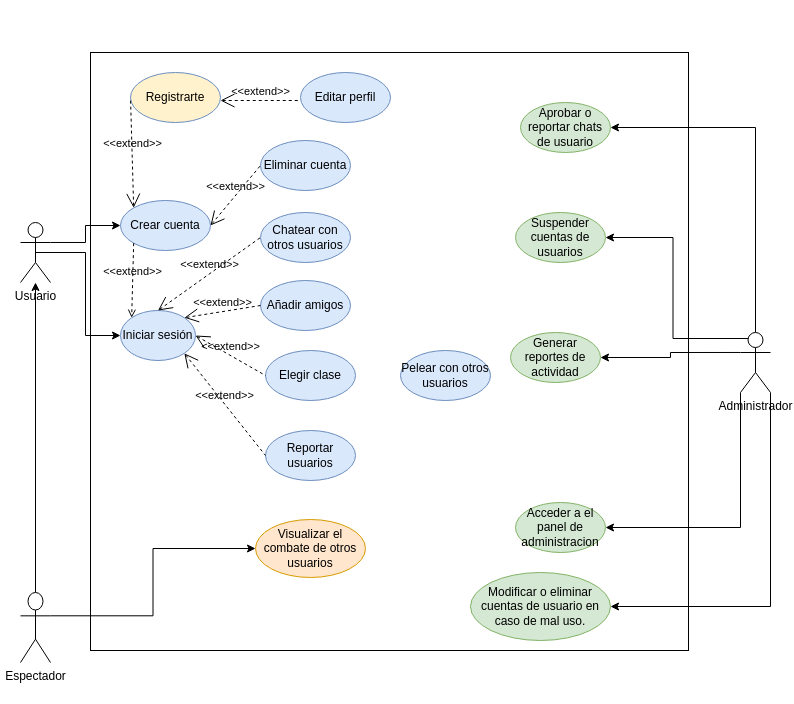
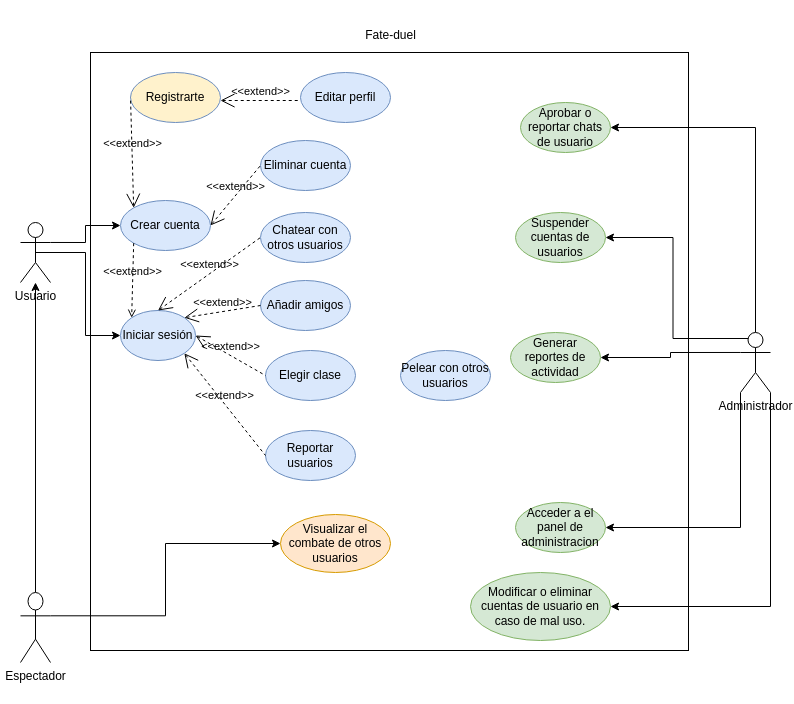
  <mxCell id="0" />
  <mxCell id="1" parent="0" />
  <mxCell id="2" value="" style="group;" parent="1" vertex="1" connectable="0"><mxGeometry x="20" y="20" width="750" height="662" as="geometry" /></mxCell>
  <mxCell id="3" value="" style="whiteSpace=wrap;html=1;aspect=fixed;" parent="2" vertex="1"><mxGeometry x="70" y="32" width="598" height="598" as="geometry" /></mxCell>
  <mxCell id="4" style="edgeStyle=orthogonalEdgeStyle;rounded=0;orthogonalLoop=1;jettySize=auto;html=1;exitX=1;exitY=0.333;exitDx=0;exitDy=0;exitPerimeter=0;entryX=0;entryY=0.5;entryDx=0;entryDy=0;" edge="1" parent="2" source="6" target="7"><mxGeometry relative="1" as="geometry" /></mxCell>
  <mxCell id="5" style="edgeStyle=orthogonalEdgeStyle;rounded=0;orthogonalLoop=1;jettySize=auto;html=1;exitX=0.5;exitY=0.5;exitDx=0;exitDy=0;exitPerimeter=0;entryX=0;entryY=0.5;entryDx=0;entryDy=0;" edge="1" parent="2" source="6" target="34"><mxGeometry relative="1" as="geometry" /></mxCell>
  <mxCell id="6" value="Usuario" style="shape=umlActor;verticalLabelPosition=bottom;verticalAlign=top;html=1;outlineConnect=0;" parent="2" vertex="1"><mxGeometry y="202" width="30" height="60" as="geometry" /></mxCell>
  <mxCell id="7" value="Crear cuenta" style="ellipse;whiteSpace=wrap;html=1;fillColor=#dae8fc;strokeColor=#6c8ebf;" parent="2" vertex="1"><mxGeometry x="100" y="180" width="90" height="50" as="geometry" /></mxCell>
  <mxCell id="8" value="Registrarte" style="ellipse;whiteSpace=wrap;html=1;fillColor=#fff2cc;strokeColor=#6c8ebf;" parent="2" vertex="1"><mxGeometry x="110" y="52" width="90" height="50" as="geometry" /></mxCell>
  <mxCell id="9" value="Editar perfil" style="ellipse;whiteSpace=wrap;html=1;fillColor=#dae8fc;strokeColor=#6c8ebf;" parent="2" vertex="1"><mxGeometry x="280" y="52" width="90" height="50" as="geometry" /></mxCell>
  <mxCell id="10" value="Añadir amigos" style="ellipse;whiteSpace=wrap;html=1;fillColor=#dae8fc;strokeColor=#6c8ebf;" parent="2" vertex="1"><mxGeometry x="240" y="260" width="90" height="50" as="geometry" /></mxCell>
  <mxCell id="11" value="Chatear con otros usuarios" style="ellipse;whiteSpace=wrap;html=1;fillColor=#dae8fc;strokeColor=#6c8ebf;" parent="2" vertex="1"><mxGeometry x="240" y="192" width="90" height="50" as="geometry" /></mxCell>
  <mxCell id="12" value="Elegir clase" style="ellipse;whiteSpace=wrap;html=1;fillColor=#dae8fc;strokeColor=#6c8ebf;" parent="2" vertex="1"><mxGeometry x="245" y="330" width="90" height="50" as="geometry" /></mxCell>
  <mxCell id="13" value="Pelear con otros usuarios" style="ellipse;whiteSpace=wrap;html=1;fillColor=#dae8fc;strokeColor=#6c8ebf;" parent="2" vertex="1"><mxGeometry x="380" y="330" width="90" height="50" as="geometry" /></mxCell>
  <mxCell id="14" value="Eliminar cuenta" style="ellipse;whiteSpace=wrap;html=1;fillColor=#dae8fc;strokeColor=#6c8ebf;" parent="2" vertex="1"><mxGeometry x="240" y="120" width="90" height="50" as="geometry" /></mxCell>
  <mxCell id="15" value="Reportar usuarios" style="ellipse;whiteSpace=wrap;html=1;fillColor=#dae8fc;strokeColor=#6c8ebf;" parent="2" vertex="1"><mxGeometry x="245" y="410" width="90" height="50" as="geometry" /></mxCell>
  <mxCell id="16" value="&amp;lt;&amp;lt;extend&amp;gt;&amp;gt;" style="edgeStyle=none;html=1;startArrow=open;endArrow=none;startSize=12;verticalAlign=bottom;dashed=1;labelBackgroundColor=none;rounded=0;entryX=0;entryY=0.5;entryDx=0;entryDy=0;exitX=0;exitY=0;exitDx=0;exitDy=0;" parent="2" source="7" target="8" edge="1"><mxGeometry width="160" relative="1" as="geometry"><mxPoint x="280" y="322" as="sourcePoint" /><mxPoint x="440" y="322" as="targetPoint" /></mxGeometry></mxCell>
  <mxCell id="17" value="&amp;lt;&amp;lt;extend&amp;gt;&amp;gt;" style="edgeStyle=none;html=1;startArrow=open;endArrow=none;startSize=12;verticalAlign=bottom;dashed=1;labelBackgroundColor=none;rounded=0;entryX=0;entryY=0.5;entryDx=0;entryDy=0;exitX=1;exitY=0.5;exitDx=0;exitDy=0;" parent="2" source="7" target="14" edge="1"><mxGeometry width="160" relative="1" as="geometry"><mxPoint x="190" y="160" as="sourcePoint" /><mxPoint x="440" y="322" as="targetPoint" /></mxGeometry></mxCell>
  <mxCell id="18" style="edgeStyle=orthogonalEdgeStyle;rounded=0;orthogonalLoop=1;jettySize=auto;html=1;exitX=0.5;exitY=0;exitDx=0;exitDy=0;exitPerimeter=0;" parent="2" source="20" target="6" edge="1"><mxGeometry relative="1" as="geometry" /></mxCell>
  <mxCell id="19" style="edgeStyle=orthogonalEdgeStyle;rounded=0;orthogonalLoop=1;jettySize=auto;html=1;exitX=1;exitY=0.333;exitDx=0;exitDy=0;exitPerimeter=0;entryX=0;entryY=0.5;entryDx=0;entryDy=0;" parent="2" source="20" target="21" edge="1"><mxGeometry relative="1" as="geometry" /></mxCell>
  <mxCell id="20" value="Espectador" style="shape=umlActor;verticalLabelPosition=bottom;verticalAlign=top;html=1;outlineConnect=0;" parent="2" vertex="1"><mxGeometry y="572" width="30" height="70" as="geometry" /></mxCell>
- <mxCell id="21" value="Visualizar el combate de otros usuarios" style="ellipse;whiteSpace=wrap;html=1;fillColor=#ffe6cc;strokeColor=#d79b00;" parent="2" vertex="1"><mxGeometry x="235" y="499" width="110" height="58" as="geometry" /></mxCell>
+ <mxCell id="21" value="Visualizar el combate de otros usuarios" style="ellipse;whiteSpace=wrap;html=1;fillColor=#ffe6cc;strokeColor=#d79b00;" parent="2" vertex="1"><mxGeometry x="260" y="494" width="110" height="58" as="geometry" /></mxCell>
  <mxCell id="22" style="edgeStyle=orthogonalEdgeStyle;rounded=0;orthogonalLoop=1;jettySize=auto;html=1;exitX=0;exitY=0.333;exitDx=0;exitDy=0;exitPerimeter=0;entryX=1;entryY=0.5;entryDx=0;entryDy=0;" edge="1" parent="2" source="27" target="30"><mxGeometry relative="1" as="geometry" /></mxCell>
  <mxCell id="23" style="edgeStyle=orthogonalEdgeStyle;rounded=0;orthogonalLoop=1;jettySize=auto;html=1;exitX=0.25;exitY=0.1;exitDx=0;exitDy=0;exitPerimeter=0;entryX=1;entryY=0.5;entryDx=0;entryDy=0;" edge="1" parent="2" source="27" target="29"><mxGeometry relative="1" as="geometry" /></mxCell>
  <mxCell id="24" style="edgeStyle=orthogonalEdgeStyle;rounded=0;orthogonalLoop=1;jettySize=auto;html=1;exitX=0.5;exitY=0;exitDx=0;exitDy=0;exitPerimeter=0;entryX=1;entryY=0.5;entryDx=0;entryDy=0;" edge="1" parent="2" source="27" target="28"><mxGeometry relative="1" as="geometry" /></mxCell>
  <mxCell id="25" style="edgeStyle=orthogonalEdgeStyle;rounded=0;orthogonalLoop=1;jettySize=auto;html=1;exitX=0;exitY=1;exitDx=0;exitDy=0;exitPerimeter=0;entryX=1;entryY=0.5;entryDx=0;entryDy=0;" edge="1" parent="2" source="27" target="31"><mxGeometry relative="1" as="geometry" /></mxCell>
  <mxCell id="26" style="edgeStyle=orthogonalEdgeStyle;rounded=0;orthogonalLoop=1;jettySize=auto;html=1;exitX=1;exitY=1;exitDx=0;exitDy=0;exitPerimeter=0;entryX=1;entryY=0.5;entryDx=0;entryDy=0;" edge="1" parent="2" source="27" target="32"><mxGeometry relative="1" as="geometry" /></mxCell>
  <mxCell id="27" value="Administrador" style="shape=umlActor;verticalLabelPosition=bottom;verticalAlign=top;html=1;outlineConnect=0;" parent="2" vertex="1"><mxGeometry x="720" y="312" width="30" height="60" as="geometry" /></mxCell>
  <mxCell id="28" value="Aprobar o reportar chats de usuario " style="ellipse;whiteSpace=wrap;html=1;fillColor=#d5e8d4;strokeColor=#82b366;" parent="2" vertex="1"><mxGeometry x="500" y="82" width="90" height="50" as="geometry" /></mxCell>
  <mxCell id="29" value="Suspender cuentas de usuarios" style="ellipse;whiteSpace=wrap;html=1;fillColor=#d5e8d4;strokeColor=#82b366;" parent="2" vertex="1"><mxGeometry x="495" y="192" width="90" height="50" as="geometry" /></mxCell>
  <mxCell id="30" value="Generar reportes de actividad" style="ellipse;whiteSpace=wrap;html=1;fillColor=#d5e8d4;strokeColor=#82b366;" parent="2" vertex="1"><mxGeometry x="490" y="312" width="90" height="50" as="geometry" /></mxCell>
  <mxCell id="31" value="Acceder a el panel de administracion" style="ellipse;whiteSpace=wrap;html=1;fillColor=#d5e8d4;strokeColor=#82b366;" parent="2" vertex="1"><mxGeometry x="495" y="482" width="90" height="50" as="geometry" /></mxCell>
  <mxCell id="32" value="Modificar o eliminar cuentas de usuario en caso de mal uso." style="ellipse;whiteSpace=wrap;html=1;fillColor=#d5e8d4;strokeColor=#82b366;" parent="2" vertex="1"><mxGeometry x="450" y="552" width="140" height="68" as="geometry" /></mxCell>
+ <mxCell id="33" value="Fate-duel" style="text;html=1;align=center;verticalAlign=middle;resizable=0;points=[];autosize=1;strokeColor=none;fillColor=none;" parent="2" vertex="1"><mxGeometry x="335" width="70" height="30" as="geometry" /></mxCell>
  <mxCell id="34" value="Iniciar sesión" style="ellipse;whiteSpace=wrap;html=1;fillColor=#dae8fc;strokeColor=#6c8ebf;" parent="2" vertex="1"><mxGeometry x="100" y="290" width="75" height="50" as="geometry" /></mxCell>
  <mxCell id="35" value="&amp;lt;&amp;lt;extend&amp;gt;&amp;gt;" style="edgeStyle=none;html=1;startArrow=open;endArrow=none;startSize=12;verticalAlign=bottom;dashed=1;labelBackgroundColor=none;rounded=0;exitX=1;exitY=0.5;exitDx=0;exitDy=0;entryX=0;entryY=0.5;entryDx=0;entryDy=0;" edge="1" parent="2" source="34" target="12"><mxGeometry width="160" relative="1" as="geometry"><mxPoint x="280" y="370" as="sourcePoint" /><mxPoint x="440" y="370" as="targetPoint" /></mxGeometry></mxCell>
  <mxCell id="36" value="&amp;lt;&amp;lt;extend&amp;gt;&amp;gt;" style="edgeStyle=none;html=1;startArrow=open;endArrow=none;startSize=12;verticalAlign=bottom;dashed=1;labelBackgroundColor=none;rounded=0;entryX=0;entryY=0.5;entryDx=0;entryDy=0;exitX=1;exitY=1;exitDx=0;exitDy=0;" edge="1" parent="2" source="34" target="15"><mxGeometry width="160" relative="1" as="geometry"><mxPoint x="228.18" y="460" as="sourcePoint" /><mxPoint x="160.0" y="357.678" as="targetPoint" /></mxGeometry></mxCell>
  <mxCell id="37" value="&amp;lt;&amp;lt;extend&amp;gt;&amp;gt;" style="edgeStyle=none;html=1;startArrow=open;endArrow=none;startSize=12;verticalAlign=bottom;dashed=1;labelBackgroundColor=none;rounded=0;entryX=0;entryY=0.5;entryDx=0;entryDy=0;exitX=1;exitY=0;exitDx=0;exitDy=0;" edge="1" parent="2" source="34" target="10"><mxGeometry width="160" relative="1" as="geometry"><mxPoint x="255" y="445" as="sourcePoint" /><mxPoint x="187" y="343" as="targetPoint" /></mxGeometry></mxCell>
  <mxCell id="38" value="&amp;lt;&amp;lt;extend&amp;gt;&amp;gt;" style="edgeStyle=none;html=1;startArrow=open;endArrow=none;startSize=12;verticalAlign=bottom;dashed=1;labelBackgroundColor=none;rounded=0;entryX=0;entryY=0.5;entryDx=0;entryDy=0;exitX=0.5;exitY=0;exitDx=0;exitDy=0;" edge="1" parent="2" source="34" target="11"><mxGeometry width="160" relative="1" as="geometry"><mxPoint x="280" y="370" as="sourcePoint" /><mxPoint x="440" y="370" as="targetPoint" /></mxGeometry></mxCell>
  <mxCell id="39" value="&amp;lt;&amp;lt;extend&amp;gt;&amp;gt;" style="edgeStyle=none;html=1;startArrow=open;endArrow=none;startSize=12;verticalAlign=bottom;dashed=1;labelBackgroundColor=none;rounded=0;" edge="1" parent="2"><mxGeometry width="160" relative="1" as="geometry"><mxPoint x="200" y="80" as="sourcePoint" /><mxPoint x="280" y="80" as="targetPoint" /></mxGeometry></mxCell>
  <mxCell id="40" value="&amp;lt;&amp;lt;extend&amp;gt;&amp;gt;" style="edgeStyle=none;html=1;endArrow=open;verticalAlign=bottom;dashed=1;labelBackgroundColor=none;rounded=0;exitX=0;exitY=1;exitDx=0;exitDy=0;entryX=0;entryY=0;entryDx=0;entryDy=0;" edge="1" parent="2" source="7" target="34"><mxGeometry width="160" relative="1" as="geometry"><mxPoint x="40" y="260" as="sourcePoint" /><mxPoint x="200" y="260" as="targetPoint" /></mxGeometry></mxCell>
